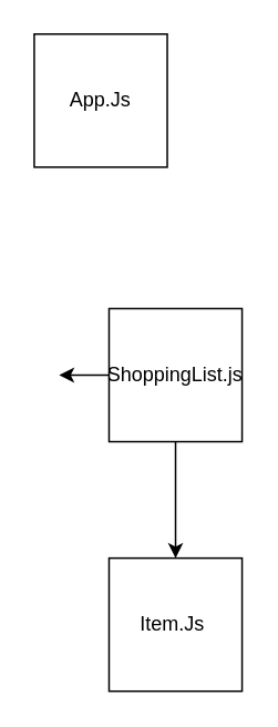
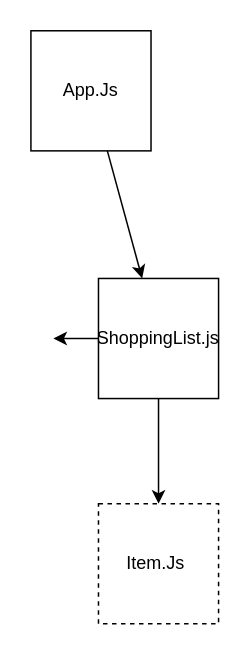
  <mxCell id="0" />
  <mxCell id="1" parent="0" />
+ <mxCell id="2" value="" style="edgeStyle=none;html=1;" edge="1" parent="1" source="3" target="6"><mxGeometry relative="1" as="geometry" /></mxCell>
  <mxCell id="3" value="App.Js&lt;br&gt;" style="whiteSpace=wrap;html=1;aspect=fixed;" vertex="1" parent="1"><mxGeometry x="20" y="20" width="80" height="80" as="geometry" /></mxCell>
  <mxCell id="4" value="" style="edgeStyle=none;html=1;" edge="1" parent="1" source="6" target="7"><mxGeometry relative="1" as="geometry" /></mxCell>
  <mxCell id="5" style="edgeStyle=none;html=1;exitX=0;exitY=0.5;exitDx=0;exitDy=0;" edge="1" parent="1" source="6"><mxGeometry relative="1" as="geometry"><mxPoint x="35" y="225" as="targetPoint" /></mxGeometry></mxCell>
  <mxCell id="6" value="ShoppingList.js" style="whiteSpace=wrap;html=1;aspect=fixed;" vertex="1" parent="1"><mxGeometry x="65" y="185" width="80" height="80" as="geometry" /></mxCell>
- <mxCell id="7" value="Item.Js&amp;nbsp;" style="whiteSpace=wrap;html=1;aspect=fixed;" vertex="1" parent="1"><mxGeometry x="65" y="335" width="80" height="80" as="geometry" /></mxCell>
+ <mxCell id="7" value="Item.Js&amp;nbsp;" style="whiteSpace=wrap;html=1;aspect=fixed;dashed=1;" vertex="1" parent="1"><mxGeometry x="65" y="335" width="80" height="80" as="geometry" /></mxCell>
